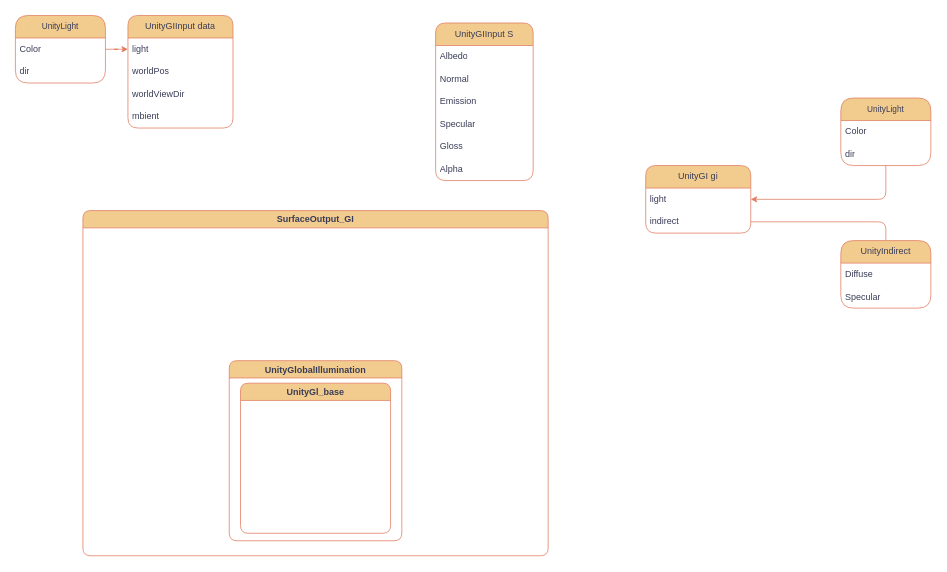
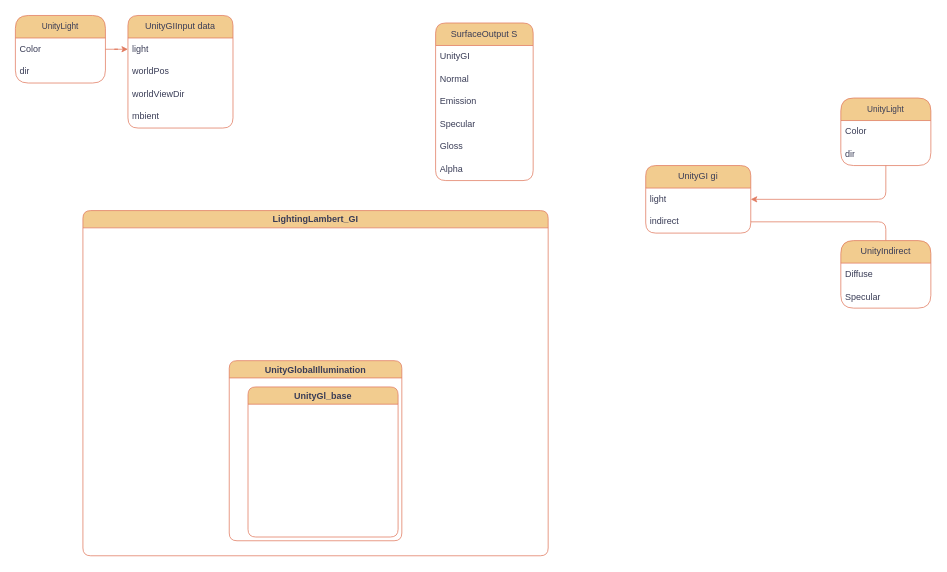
  <mxCell id="0" />
  <mxCell id="1" parent="0" />
- <mxCell id="2" value="SurfaceOutput_GI" style="swimlane;whiteSpace=wrap;html=1;labelBackgroundColor=none;fillColor=#F2CC8F;strokeColor=#E07A5F;fontColor=#393C56;rounded=1;" parent="1" vertex="1"><mxGeometry x="110" y="280" width="620" height="460" as="geometry" /></mxCell>
+ <mxCell id="2" value="LightingLambert_GI" style="swimlane;whiteSpace=wrap;html=1;labelBackgroundColor=none;fillColor=#F2CC8F;strokeColor=#E07A5F;fontColor=#393C56;rounded=1;" parent="1" vertex="1"><mxGeometry x="110" y="280" width="620" height="460" as="geometry" /></mxCell>
  <mxCell id="3" value="UnityGlobalIllumination" style="swimlane;labelBackgroundColor=none;fillColor=#F2CC8F;strokeColor=#E07A5F;fontColor=#393C56;rounded=1;" parent="2" vertex="1"><mxGeometry x="195" y="200" width="230" height="240" as="geometry" /></mxCell>
- <mxCell id="4" value="UnityGl_base" style="swimlane;labelBackgroundColor=none;fillColor=#F2CC8F;strokeColor=#E07A5F;fontColor=#393C56;rounded=1;" parent="3" vertex="1"><mxGeometry x="15" y="30" width="200" height="200" as="geometry" /></mxCell>
- <mxCell id="5" value="UnityGIInput S" style="swimlane;fontStyle=0;childLayout=stackLayout;horizontal=1;startSize=30;horizontalStack=0;resizeParent=1;resizeParentMax=0;resizeLast=0;collapsible=1;marginBottom=0;whiteSpace=wrap;html=1;labelBackgroundColor=none;fillColor=#F2CC8F;strokeColor=#E07A5F;fontColor=#393C56;rounded=1;" parent="1" vertex="1"><mxGeometry x="580" y="30" width="130" height="210" as="geometry" /></mxCell>
- <mxCell id="6" value="Albedo" style="text;strokeColor=none;fillColor=none;align=left;verticalAlign=middle;spacingLeft=4;spacingRight=4;overflow=hidden;points=[[0,0.5],[1,0.5]];portConstraint=eastwest;rotatable=0;whiteSpace=wrap;html=1;labelBackgroundColor=none;fontColor=#393C56;rounded=1;" parent="5" vertex="1"><mxGeometry y="30" width="130" height="30" as="geometry" /></mxCell>
+ <mxCell id="4" value="UnityGl_base" style="swimlane;labelBackgroundColor=none;fillColor=#F2CC8F;strokeColor=#E07A5F;fontColor=#393C56;rounded=1;" parent="3" vertex="1"><mxGeometry x="25" y="35" width="200" height="200" as="geometry" /></mxCell>
+ <mxCell id="5" value="SurfaceOutput S" style="swimlane;fontStyle=0;childLayout=stackLayout;horizontal=1;startSize=30;horizontalStack=0;resizeParent=1;resizeParentMax=0;resizeLast=0;collapsible=1;marginBottom=0;whiteSpace=wrap;html=1;labelBackgroundColor=none;fillColor=#F2CC8F;strokeColor=#E07A5F;fontColor=#393C56;rounded=1;" parent="1" vertex="1"><mxGeometry x="580" y="30" width="130" height="210" as="geometry" /></mxCell>
+ <mxCell id="6" value="UnityGI" style="text;strokeColor=none;fillColor=none;align=left;verticalAlign=middle;spacingLeft=4;spacingRight=4;overflow=hidden;points=[[0,0.5],[1,0.5]];portConstraint=eastwest;rotatable=0;whiteSpace=wrap;html=1;labelBackgroundColor=none;fontColor=#393C56;rounded=1;" parent="5" vertex="1"><mxGeometry y="30" width="130" height="30" as="geometry" /></mxCell>
  <mxCell id="7" value="Normal" style="text;strokeColor=none;fillColor=none;align=left;verticalAlign=middle;spacingLeft=4;spacingRight=4;overflow=hidden;points=[[0,0.5],[1,0.5]];portConstraint=eastwest;rotatable=0;whiteSpace=wrap;html=1;labelBackgroundColor=none;fontColor=#393C56;rounded=1;" parent="5" vertex="1"><mxGeometry y="60" width="130" height="30" as="geometry" /></mxCell>
  <mxCell id="8" value="Emission" style="text;strokeColor=none;fillColor=none;align=left;verticalAlign=middle;spacingLeft=4;spacingRight=4;overflow=hidden;points=[[0,0.5],[1,0.5]];portConstraint=eastwest;rotatable=0;whiteSpace=wrap;html=1;labelBackgroundColor=none;fontColor=#393C56;rounded=1;" parent="5" vertex="1"><mxGeometry y="90" width="130" height="30" as="geometry" /></mxCell>
  <mxCell id="9" value="Specular" style="text;strokeColor=none;fillColor=none;align=left;verticalAlign=middle;spacingLeft=4;spacingRight=4;overflow=hidden;points=[[0,0.5],[1,0.5]];portConstraint=eastwest;rotatable=0;whiteSpace=wrap;html=1;labelBackgroundColor=none;fontColor=#393C56;rounded=1;" parent="5" vertex="1"><mxGeometry y="120" width="130" height="30" as="geometry" /></mxCell>
  <mxCell id="10" value="Gloss" style="text;strokeColor=none;fillColor=none;align=left;verticalAlign=middle;spacingLeft=4;spacingRight=4;overflow=hidden;points=[[0,0.5],[1,0.5]];portConstraint=eastwest;rotatable=0;whiteSpace=wrap;html=1;labelBackgroundColor=none;fontColor=#393C56;rounded=1;" parent="5" vertex="1"><mxGeometry y="150" width="130" height="30" as="geometry" /></mxCell>
  <mxCell id="11" value="Alpha" style="text;strokeColor=none;fillColor=none;align=left;verticalAlign=middle;spacingLeft=4;spacingRight=4;overflow=hidden;points=[[0,0.5],[1,0.5]];portConstraint=eastwest;rotatable=0;whiteSpace=wrap;html=1;labelBackgroundColor=none;fontColor=#393C56;rounded=1;" parent="5" vertex="1"><mxGeometry y="180" width="130" height="30" as="geometry" /></mxCell>
  <mxCell id="12" value="UnityGI gi" style="swimlane;fontStyle=0;childLayout=stackLayout;horizontal=1;startSize=30;horizontalStack=0;resizeParent=1;resizeParentMax=0;resizeLast=0;collapsible=1;marginBottom=0;whiteSpace=wrap;html=1;labelBackgroundColor=none;fillColor=#F2CC8F;strokeColor=#E07A5F;fontColor=#393C56;rounded=1;" parent="1" vertex="1"><mxGeometry x="860" y="220" width="140" height="90" as="geometry"><mxRectangle x="840" y="110" width="90" height="30" as="alternateBounds" /></mxGeometry></mxCell>
  <mxCell id="13" value="light" style="text;strokeColor=none;fillColor=none;align=left;verticalAlign=middle;spacingLeft=4;spacingRight=4;overflow=hidden;points=[[0,0.5],[1,0.5]];portConstraint=eastwest;rotatable=0;whiteSpace=wrap;html=1;labelBackgroundColor=none;fontColor=#393C56;rounded=1;" parent="12" vertex="1"><mxGeometry y="30" width="140" height="30" as="geometry" /></mxCell>
  <mxCell id="14" value="indirect" style="text;strokeColor=none;fillColor=none;align=left;verticalAlign=middle;spacingLeft=4;spacingRight=4;overflow=hidden;points=[[0,0.5],[1,0.5]];portConstraint=eastwest;rotatable=0;whiteSpace=wrap;html=1;labelBackgroundColor=none;fontColor=#393C56;rounded=1;" parent="12" vertex="1"><mxGeometry y="60" width="140" height="30" as="geometry" /></mxCell>
  <mxCell id="15" style="edgeStyle=orthogonalEdgeStyle;rounded=1;orthogonalLoop=1;jettySize=auto;html=1;entryX=1;entryY=0.5;entryDx=0;entryDy=0;labelBackgroundColor=none;strokeColor=#E07A5F;fontColor=default;" parent="1" source="16" target="13" edge="1"><mxGeometry relative="1" as="geometry" /></mxCell>
  <mxCell id="16" value="UnityLight" style="swimlane;fontStyle=0;childLayout=stackLayout;horizontal=1;startSize=30;horizontalStack=0;resizeParent=1;resizeParentMax=0;resizeLast=0;collapsible=1;marginBottom=0;whiteSpace=wrap;html=1;labelBackgroundColor=none;fillColor=#F2CC8F;strokeColor=#E07A5F;fontColor=#393C56;rounded=1;direction=east;noLabel=0;container=0;movableLabel=0;arcSize=19;autosize=0;treeFolding=0;treeMoving=0;enumerate=0;comic=0;swimlaneLine=1;glass=0;shadow=0;fontSize=11;" parent="1" vertex="1"><mxGeometry x="1120" y="130" width="120" height="90" as="geometry" /></mxCell>
  <mxCell id="17" value="Color" style="text;strokeColor=none;fillColor=none;align=left;verticalAlign=middle;spacingLeft=4;spacingRight=4;overflow=hidden;points=[[0,0.5],[1,0.5]];portConstraint=eastwest;rotatable=0;whiteSpace=wrap;html=1;labelBackgroundColor=none;fontColor=#393C56;rounded=1;glass=0;shadow=0;" parent="16" vertex="1"><mxGeometry y="30" width="120" height="30" as="geometry" /></mxCell>
  <mxCell id="18" value="dir" style="text;strokeColor=none;fillColor=none;align=left;verticalAlign=middle;spacingLeft=4;spacingRight=4;overflow=hidden;points=[[0,0.5],[1,0.5]];portConstraint=eastwest;rotatable=0;whiteSpace=wrap;html=1;labelBackgroundColor=none;fontColor=#393C56;rounded=1;" parent="16" vertex="1"><mxGeometry y="60" width="120" height="30" as="geometry" /></mxCell>
  <mxCell id="19" style="edgeStyle=orthogonalEdgeStyle;rounded=1;orthogonalLoop=1;jettySize=auto;html=1;entryX=1;entryY=0.5;entryDx=0;entryDy=0;exitX=0.5;exitY=0;exitDx=0;exitDy=0;labelBackgroundColor=none;strokeColor=#E07A5F;fontColor=default;endArrow=none;" parent="1" source="20" target="14" edge="1"><mxGeometry relative="1" as="geometry"><mxPoint x="1160" y="325" as="sourcePoint" /></mxGeometry></mxCell>
  <mxCell id="20" value="UnityIndirect" style="swimlane;fontStyle=0;childLayout=stackLayout;horizontal=1;startSize=30;horizontalStack=0;resizeParent=1;resizeParentMax=0;resizeLast=0;collapsible=1;marginBottom=0;whiteSpace=wrap;html=1;labelBackgroundColor=none;fillColor=#F2CC8F;strokeColor=#E07A5F;fontColor=#393C56;rounded=1;direction=east;noLabel=0;container=0;movableLabel=0;arcSize=19;autosize=0;treeFolding=0;treeMoving=0;enumerate=0;comic=0;glass=0;labelBorderColor=none;verticalAlign=middle;align=center;" parent="1" vertex="1"><mxGeometry x="1120" y="320" width="120" height="90" as="geometry" /></mxCell>
  <mxCell id="21" value="Diffuse" style="text;strokeColor=none;fillColor=none;align=left;verticalAlign=middle;spacingLeft=4;spacingRight=4;overflow=hidden;points=[[0,0.5],[1,0.5]];portConstraint=eastwest;rotatable=0;whiteSpace=wrap;html=1;labelBackgroundColor=none;fontColor=#393C56;rounded=1;" parent="20" vertex="1"><mxGeometry y="30" width="120" height="30" as="geometry" /></mxCell>
  <mxCell id="22" value="Specular" style="text;strokeColor=none;fillColor=none;align=left;verticalAlign=middle;spacingLeft=4;spacingRight=4;overflow=hidden;points=[[0,0.5],[1,0.5]];portConstraint=eastwest;rotatable=0;whiteSpace=wrap;html=1;labelBackgroundColor=none;fontColor=#393C56;rounded=1;" parent="20" vertex="1"><mxGeometry y="60" width="120" height="30" as="geometry" /></mxCell>
  <mxCell id="23" value="" style="group" parent="1" vertex="1" connectable="0"><mxGeometry y="20" width="290" height="150" as="geometry" x="20" /></mxCell>
  <mxCell id="24" value="UnityGIInput data" style="swimlane;fontStyle=0;childLayout=stackLayout;horizontal=1;startSize=30;horizontalStack=0;resizeParent=1;resizeParentMax=0;resizeLast=0;collapsible=1;marginBottom=0;whiteSpace=wrap;html=1;labelBackgroundColor=none;fillColor=#F2CC8F;strokeColor=#E07A5F;fontColor=#393C56;rounded=1;" parent="23" vertex="1"><mxGeometry x="150" width="140" height="150" as="geometry"><mxRectangle x="150" width="130" height="30" as="alternateBounds" /></mxGeometry></mxCell>
  <mxCell id="25" value="light" style="text;strokeColor=none;fillColor=none;align=left;verticalAlign=middle;spacingLeft=4;spacingRight=4;overflow=hidden;points=[[0,0.5],[1,0.5]];portConstraint=eastwest;rotatable=0;whiteSpace=wrap;html=1;labelBackgroundColor=none;fontColor=#393C56;rounded=1;" parent="24" vertex="1"><mxGeometry y="30" width="140" height="30" as="geometry" /></mxCell>
  <mxCell id="26" value="worldPos" style="text;strokeColor=none;fillColor=none;align=left;verticalAlign=middle;spacingLeft=4;spacingRight=4;overflow=hidden;points=[[0,0.5],[1,0.5]];portConstraint=eastwest;rotatable=0;whiteSpace=wrap;html=1;labelBackgroundColor=none;fontColor=#393C56;rounded=1;" parent="24" vertex="1"><mxGeometry y="60" width="140" height="30" as="geometry" /></mxCell>
  <mxCell id="27" value="worldViewDir" style="text;strokeColor=none;fillColor=none;align=left;verticalAlign=middle;spacingLeft=4;spacingRight=4;overflow=hidden;points=[[0,0.5],[1,0.5]];portConstraint=eastwest;rotatable=0;whiteSpace=wrap;html=1;labelBackgroundColor=none;fontColor=#393C56;rounded=1;" parent="24" vertex="1"><mxGeometry y="90" width="140" height="30" as="geometry" /></mxCell>
  <mxCell id="28" value="mbient" style="text;strokeColor=none;fillColor=none;align=left;verticalAlign=middle;spacingLeft=4;spacingRight=4;overflow=hidden;points=[[0,0.5],[1,0.5]];portConstraint=eastwest;rotatable=0;whiteSpace=wrap;html=1;labelBackgroundColor=none;fontColor=#393C56;rounded=1;" parent="24" vertex="1"><mxGeometry y="120" width="140" height="30" as="geometry" /></mxCell>
  <mxCell id="29" value="UnityLight" style="swimlane;fontStyle=0;childLayout=stackLayout;horizontal=1;startSize=30;horizontalStack=0;resizeParent=1;resizeParentMax=0;resizeLast=0;collapsible=1;marginBottom=0;whiteSpace=wrap;html=1;labelBackgroundColor=none;fillColor=#F2CC8F;strokeColor=#E07A5F;fontColor=#393C56;rounded=1;direction=east;noLabel=0;container=0;movableLabel=0;arcSize=19;autosize=0;treeFolding=0;treeMoving=0;enumerate=0;comic=0;swimlaneLine=1;glass=0;shadow=0;fontSize=11;" parent="23" vertex="1"><mxGeometry width="120" height="90" as="geometry" /></mxCell>
  <mxCell id="30" value="Color" style="text;strokeColor=none;fillColor=none;align=left;verticalAlign=middle;spacingLeft=4;spacingRight=4;overflow=hidden;points=[[0,0.5],[1,0.5]];portConstraint=eastwest;rotatable=0;whiteSpace=wrap;html=1;labelBackgroundColor=none;fontColor=#393C56;rounded=1;glass=0;shadow=0;" parent="29" vertex="1"><mxGeometry y="30" width="120" height="30" as="geometry" /></mxCell>
  <mxCell id="31" value="dir" style="text;strokeColor=none;fillColor=none;align=left;verticalAlign=middle;spacingLeft=4;spacingRight=4;overflow=hidden;points=[[0,0.5],[1,0.5]];portConstraint=eastwest;rotatable=0;whiteSpace=wrap;html=1;labelBackgroundColor=none;fontColor=#393C56;rounded=1;" parent="29" vertex="1"><mxGeometry y="60" width="120" height="30" as="geometry" /></mxCell>
  <mxCell id="32" style="edgeStyle=orthogonalEdgeStyle;rounded=1;orthogonalLoop=1;jettySize=auto;html=1;entryX=0;entryY=0.5;entryDx=0;entryDy=0;strokeColor=#E07A5F;fontSize=11;fontColor=#393C56;fillColor=#F2CC8F;" parent="23" source="29" target="25" edge="1"><mxGeometry relative="1" as="geometry" /></mxCell>
